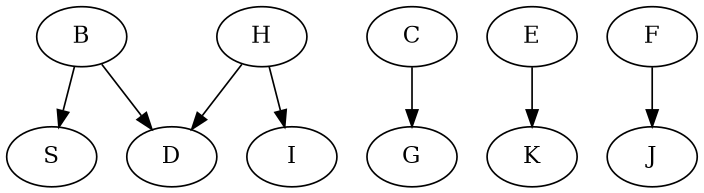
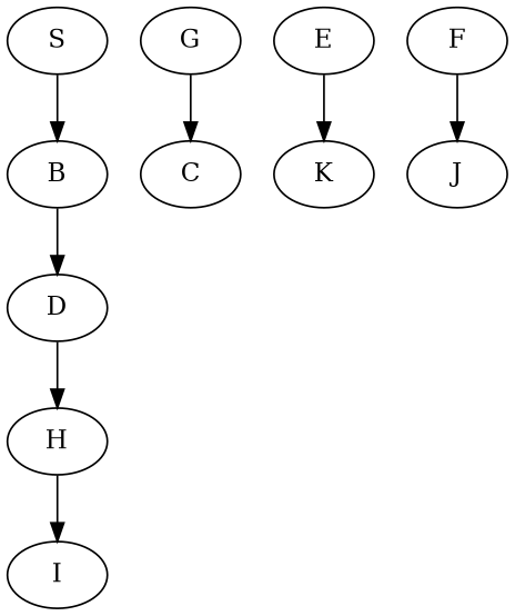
  strict digraph {
    ranksep=equally
    S
    B
    D
    C
    G
    H
    E
    K
    F
    J
    I
-   B -> S
+   S -> B
    B -> D
-   H -> D
-   C -> G
+   D -> H
+   G -> C
    H -> I
    E -> K
    F -> J
  }
